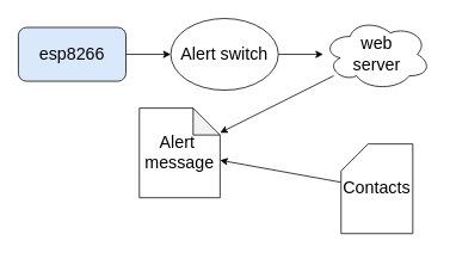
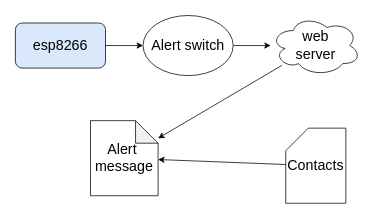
  <mxCell id="0" />
  <mxCell id="1" parent="0" />
  <mxCell id="2" value="" style="edgeStyle=none;html=1;fontSize=19;" edge="1" parent="1" source="3" target="5"><mxGeometry relative="1" as="geometry" /></mxCell>
  <mxCell id="3" value="&lt;span style=&quot;font-size: 19px;&quot;&gt;esp8266&lt;br&gt;&lt;/span&gt;" style="rounded=1;whiteSpace=wrap;html=1;fillColor=#dae8fc;" vertex="1" parent="1"><mxGeometry x="20" y="30" width="120" height="60" as="geometry" /></mxCell>
  <mxCell id="4" value="" style="edgeStyle=none;html=1;fontSize=19;" edge="1" parent="1" source="5" target="7"><mxGeometry relative="1" as="geometry" /></mxCell>
  <mxCell id="5" value="Alert switch" style="ellipse;whiteSpace=wrap;html=1;fontSize=19;" vertex="1" parent="1"><mxGeometry x="190" y="20" width="120" height="80" as="geometry" /></mxCell>
  <mxCell id="6" value="" style="edgeStyle=none;html=1;fontSize=19;" edge="1" parent="1" source="7" target="10"><mxGeometry relative="1" as="geometry" /></mxCell>
  <mxCell id="7" value="web &lt;br&gt;server" style="ellipse;shape=cloud;whiteSpace=wrap;html=1;fontSize=19;" vertex="1" parent="1"><mxGeometry x="360" y="20" width="120" height="80" as="geometry" /></mxCell>
  <mxCell id="8" value="" style="edgeStyle=none;html=1;fontSize=19;" edge="1" parent="1" source="9" target="10"><mxGeometry relative="1" as="geometry" /></mxCell>
- <mxCell id="9" value="Contacts" style="shape=card;whiteSpace=wrap;html=1;fontSize=19;" vertex="1" parent="1"><mxGeometry x="380" y="160" width="80" height="100" as="geometry" /></mxCell>
- <mxCell id="10" value="Alert&amp;nbsp;&lt;br&gt;message" style="shape=note;whiteSpace=wrap;html=1;backgroundOutline=1;darkOpacity=0.05;fontSize=19;" vertex="1" parent="1"><mxGeometry x="155" y="120" width="90" height="100" as="geometry" /></mxCell>
+ <mxCell id="9" value="Contacts" style="shape=card;whiteSpace=wrap;html=1;fontSize=19;" vertex="1" parent="1"><mxGeometry x="380" y="170" width="80" height="100" as="geometry" /></mxCell>
+ <mxCell id="10" value="Alert&amp;nbsp;&lt;br&gt;message" style="shape=note;whiteSpace=wrap;html=1;backgroundOutline=1;darkOpacity=0.05;fontSize=19;" vertex="1" parent="1"><mxGeometry x="120" y="160" width="90" height="100" as="geometry" /></mxCell>
